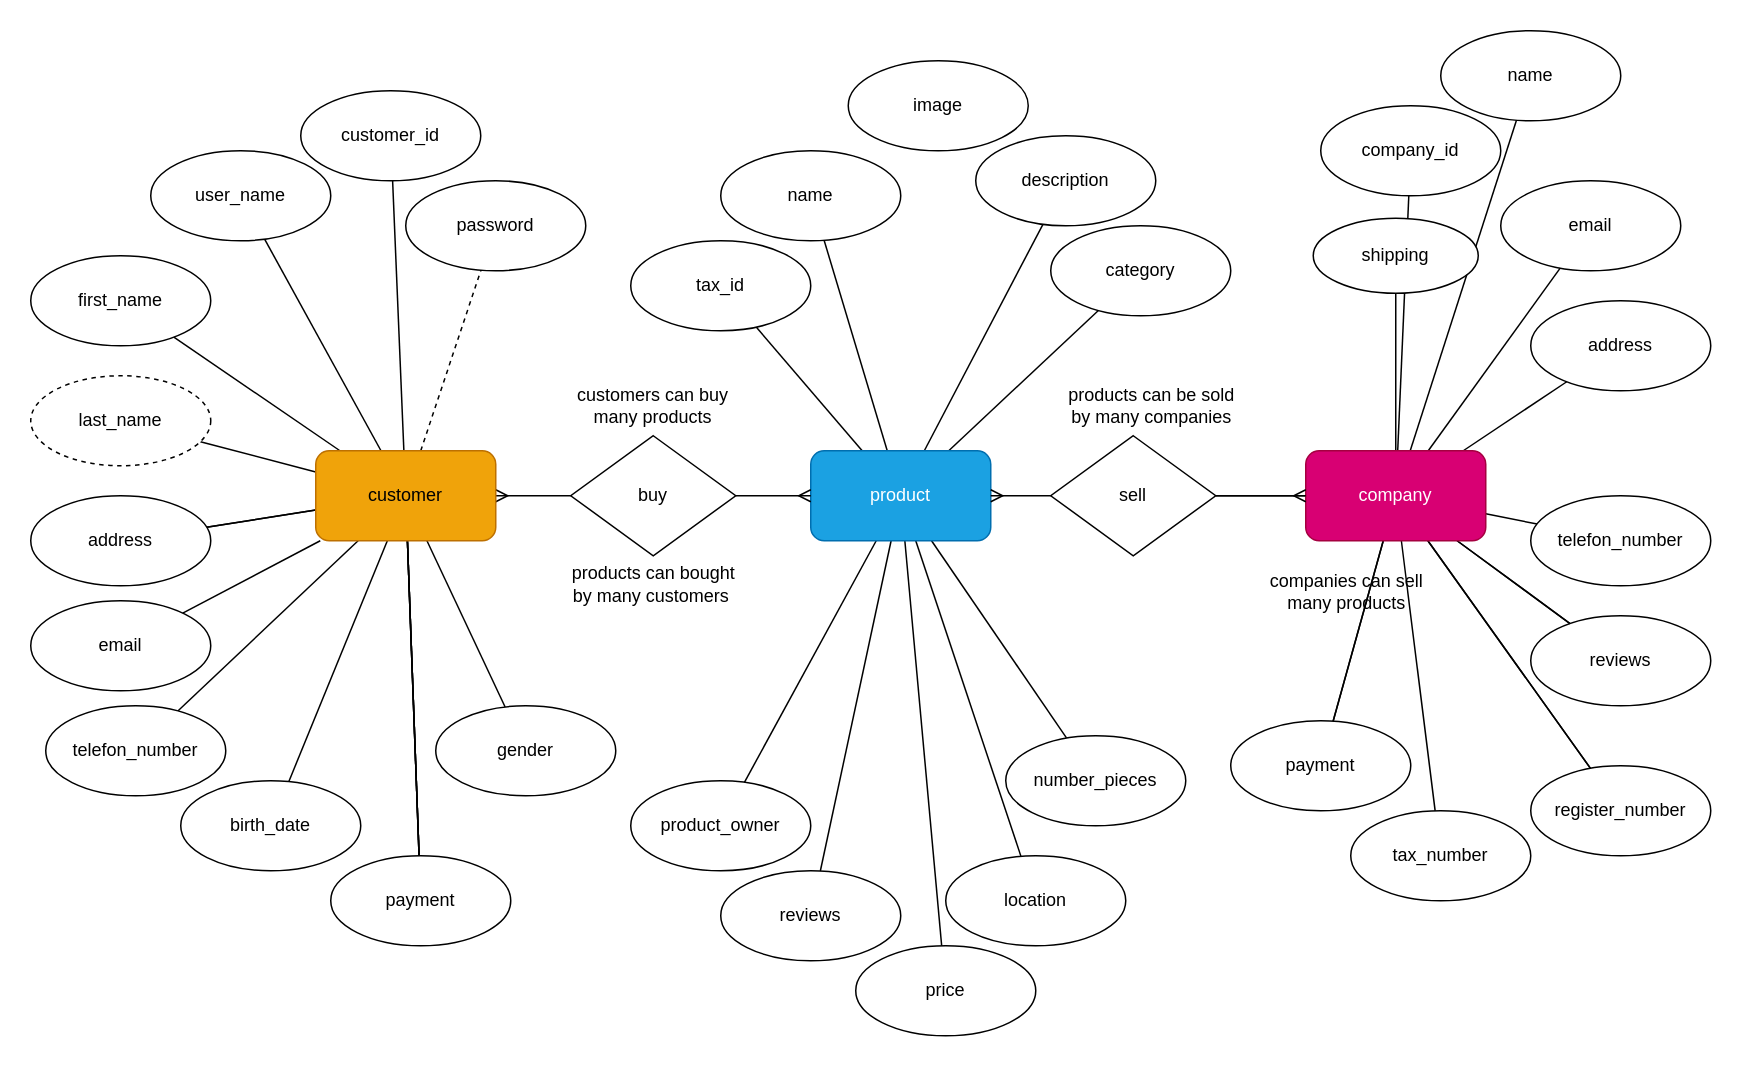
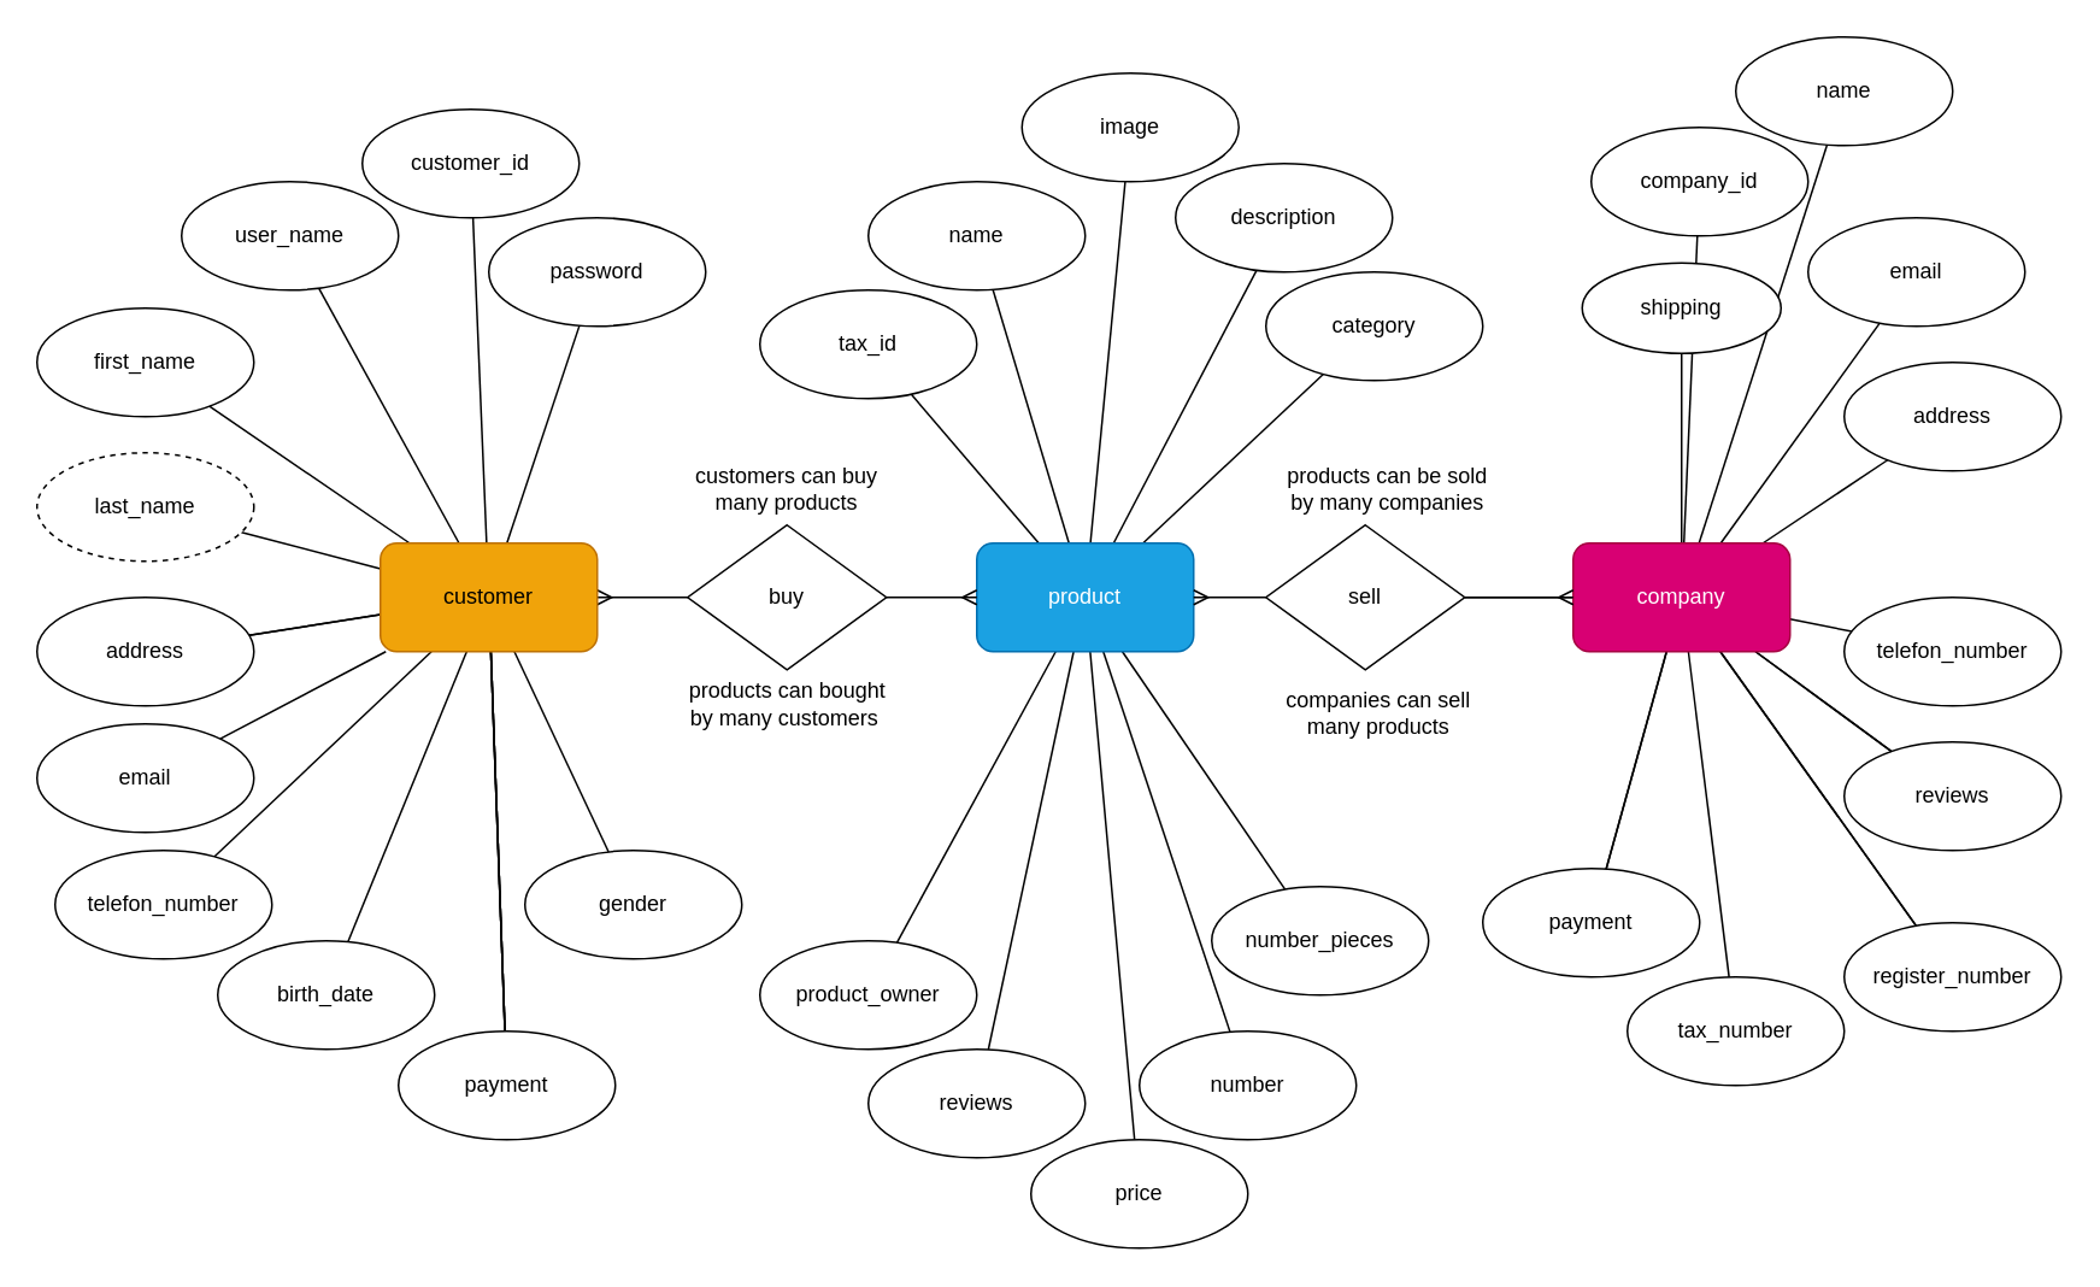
  <mxCell id="0" />
  <mxCell id="1" parent="0" />
  <mxCell id="2" value="" style="edgeStyle=none;html=1;endArrow=none;endFill=0;" edge="1" parent="1" source="18" target="19"><mxGeometry relative="1" as="geometry" /></mxCell>
  <mxCell id="3" value="" style="edgeStyle=none;html=1;endArrow=none;endFill=0;" edge="1" parent="1" source="18" target="20"><mxGeometry relative="1" as="geometry" /></mxCell>
  <mxCell id="4" value="" style="edgeStyle=none;html=1;endArrow=none;endFill=0;" edge="1" parent="1" source="18" target="21"><mxGeometry relative="1" as="geometry" /></mxCell>
  <mxCell id="5" value="" style="edgeStyle=none;html=1;endArrow=none;endFill=0;" edge="1" parent="1" source="18" target="22"><mxGeometry relative="1" as="geometry" /></mxCell>
  <mxCell id="6" value="" style="edgeStyle=none;html=1;endArrow=none;endFill=0;" edge="1" parent="1" source="18" target="23"><mxGeometry relative="1" as="geometry" /></mxCell>
  <mxCell id="7" value="" style="edgeStyle=none;html=1;endArrow=none;endFill=0;" edge="1" parent="1" source="18" target="23"><mxGeometry relative="1" as="geometry" /></mxCell>
  <mxCell id="8" value="" style="edgeStyle=none;html=1;endArrow=none;endFill=0;" edge="1" parent="1" source="18" target="24"><mxGeometry relative="1" as="geometry" /></mxCell>
  <mxCell id="9" value="" style="edgeStyle=none;html=1;endArrow=none;endFill=0;" edge="1" parent="1" source="18" target="25"><mxGeometry relative="1" as="geometry" /></mxCell>
  <mxCell id="10" value="" style="edgeStyle=none;html=1;endArrow=none;endFill=0;" edge="1" parent="1" source="18" target="26"><mxGeometry relative="1" as="geometry" /></mxCell>
  <mxCell id="11" style="edgeStyle=none;html=1;exitX=1;exitY=0.5;exitDx=0;exitDy=0;entryX=0;entryY=0.5;entryDx=0;entryDy=0;endArrow=none;endFill=0;startArrow=ERmany;startFill=0;" edge="1" parent="1" source="18" target="61"><mxGeometry relative="1" as="geometry" /></mxCell>
  <mxCell id="12" value="" style="edgeStyle=none;html=1;startArrow=none;startFill=0;endArrow=none;endFill=0;" edge="1" parent="1" source="18" target="26"><mxGeometry relative="1" as="geometry" /></mxCell>
  <mxCell id="13" value="" style="edgeStyle=none;html=1;startArrow=none;startFill=0;endArrow=none;endFill=0;" edge="1" parent="1" source="18" target="26"><mxGeometry relative="1" as="geometry" /></mxCell>
  <mxCell id="14" value="" style="edgeStyle=none;html=1;startArrow=none;startFill=0;endArrow=none;endFill=0;" edge="1" parent="1" source="18" target="26"><mxGeometry relative="1" as="geometry" /></mxCell>
  <mxCell id="15" value="" style="edgeStyle=none;html=1;startArrow=none;startFill=0;endArrow=none;endFill=0;" edge="1" parent="1" source="18" target="71"><mxGeometry relative="1" as="geometry" /></mxCell>
- <mxCell id="16" value="" style="edgeStyle=none;html=1;startArrow=none;startFill=0;endArrow=none;endFill=0;dashed=1;" edge="1" parent="1" source="18" target="77"><mxGeometry relative="1" as="geometry" /></mxCell>
+ <mxCell id="16" value="" style="edgeStyle=none;html=1;startArrow=none;startFill=0;endArrow=none;endFill=0;" edge="1" parent="1" source="18" target="77"><mxGeometry relative="1" as="geometry" /></mxCell>
  <mxCell id="17" value="" style="edgeStyle=none;html=1;startArrow=none;startFill=0;endArrow=none;endFill=0;" edge="1" parent="1" source="18" target="78"><mxGeometry relative="1" as="geometry" /></mxCell>
  <mxCell id="18" value="customer" style="rounded=1;whiteSpace=wrap;html=1;fillColor=#f0a30a;fontColor=#000000;strokeColor=#BD7000;" vertex="1" parent="1"><mxGeometry x="210" y="300" width="120" height="60" as="geometry" /></mxCell>
  <mxCell id="19" value="last_name" style="ellipse;whiteSpace=wrap;html=1;rounded=1;dashed=1;" vertex="1" parent="1"><mxGeometry x="20" y="250" width="120" height="60" as="geometry" /></mxCell>
  <mxCell id="20" value="first_name" style="ellipse;whiteSpace=wrap;html=1;rounded=1;" vertex="1" parent="1"><mxGeometry x="20" y="170" width="120" height="60" as="geometry" /></mxCell>
  <mxCell id="21" value="user_name" style="ellipse;whiteSpace=wrap;html=1;rounded=1;" vertex="1" parent="1"><mxGeometry x="100" y="100" width="120" height="60" as="geometry" /></mxCell>
  <mxCell id="22" value="email" style="ellipse;whiteSpace=wrap;html=1;rounded=1;" vertex="1" parent="1"><mxGeometry x="20" y="400" width="120" height="60" as="geometry" /></mxCell>
  <mxCell id="23" value="address" style="ellipse;whiteSpace=wrap;html=1;rounded=1;" vertex="1" parent="1"><mxGeometry x="20" y="330" width="120" height="60" as="geometry" /></mxCell>
  <mxCell id="24" value="telefon_number" style="ellipse;whiteSpace=wrap;html=1;rounded=1;" vertex="1" parent="1"><mxGeometry x="30" y="470" width="120" height="60" as="geometry" /></mxCell>
  <mxCell id="25" value="customer_id" style="ellipse;whiteSpace=wrap;html=1;rounded=1;" vertex="1" parent="1"><mxGeometry x="200" y="60" width="120" height="60" as="geometry" /></mxCell>
  <mxCell id="26" value="payment" style="ellipse;whiteSpace=wrap;html=1;rounded=1;" vertex="1" parent="1"><mxGeometry x="220" y="570" width="120" height="60" as="geometry" /></mxCell>
  <mxCell id="27" value="" style="edgeStyle=none;html=1;endArrow=none;endFill=0;" edge="1" parent="1" source="37" target="38"><mxGeometry relative="1" as="geometry" /></mxCell>
  <mxCell id="28" value="" style="edgeStyle=none;html=1;endArrow=none;endFill=0;" edge="1" parent="1" source="37" target="39"><mxGeometry relative="1" as="geometry" /></mxCell>
+ <mxCell id="29" value="" style="edgeStyle=none;html=1;endArrow=none;endFill=0;" edge="1" parent="1" source="37" target="40"><mxGeometry relative="1" as="geometry" /></mxCell>
  <mxCell id="30" value="" style="edgeStyle=none;html=1;endArrow=none;endFill=0;" edge="1" parent="1" source="37" target="41"><mxGeometry relative="1" as="geometry" /></mxCell>
  <mxCell id="31" value="" style="edgeStyle=none;html=1;endArrow=none;endFill=0;" edge="1" parent="1" source="37" target="42"><mxGeometry relative="1" as="geometry" /></mxCell>
  <mxCell id="32" value="" style="edgeStyle=none;html=1;endArrow=none;endFill=0;" edge="1" parent="1" source="37" target="43"><mxGeometry relative="1" as="geometry" /></mxCell>
  <mxCell id="33" value="" style="edgeStyle=none;html=1;endArrow=none;endFill=0;" edge="1" parent="1" source="37" target="59"><mxGeometry relative="1" as="geometry" /></mxCell>
  <mxCell id="34" value="" style="edgeStyle=none;html=1;startArrow=none;startFill=0;endArrow=none;endFill=0;" edge="1" parent="1" source="37" target="72"><mxGeometry relative="1" as="geometry" /></mxCell>
  <mxCell id="35" value="" style="edgeStyle=none;html=1;startArrow=none;startFill=0;endArrow=none;endFill=0;" edge="1" parent="1" source="37" target="76"><mxGeometry relative="1" as="geometry" /></mxCell>
  <mxCell id="36" value="" style="edgeStyle=none;html=1;startArrow=none;startFill=0;endArrow=none;endFill=0;" edge="1" parent="1" source="37" target="83"><mxGeometry relative="1" as="geometry" /></mxCell>
  <mxCell id="37" value="product" style="rounded=1;whiteSpace=wrap;html=1;fillColor=#1ba1e2;fontColor=#ffffff;strokeColor=#006EAF;" vertex="1" parent="1"><mxGeometry x="540" y="300" width="120" height="60" as="geometry" /></mxCell>
  <mxCell id="38" value="tax_id" style="ellipse;whiteSpace=wrap;html=1;rounded=1;" vertex="1" parent="1"><mxGeometry x="420" y="160" width="120" height="60" as="geometry" /></mxCell>
  <mxCell id="39" value="name" style="ellipse;whiteSpace=wrap;html=1;rounded=1;" vertex="1" parent="1"><mxGeometry x="480" y="100" width="120" height="60" as="geometry" /></mxCell>
  <mxCell id="40" value="image" style="ellipse;whiteSpace=wrap;html=1;rounded=1;" vertex="1" parent="1"><mxGeometry x="565" y="40" width="120" height="60" as="geometry" /></mxCell>
  <mxCell id="41" value="description" style="ellipse;whiteSpace=wrap;html=1;rounded=1;" vertex="1" parent="1"><mxGeometry x="650" y="90" width="120" height="60" as="geometry" /></mxCell>
  <mxCell id="42" value="number_pieces" style="ellipse;whiteSpace=wrap;html=1;rounded=1;" vertex="1" parent="1"><mxGeometry x="670" y="490" width="120" height="60" as="geometry" /></mxCell>
  <mxCell id="43" value="price" style="ellipse;whiteSpace=wrap;html=1;rounded=1;" vertex="1" parent="1"><mxGeometry x="570" y="630" width="120" height="60" as="geometry" /></mxCell>
  <mxCell id="44" value="" style="edgeStyle=none;html=1;startArrow=none;startFill=0;endArrow=none;endFill=0;" edge="1" parent="1" source="58" target="65"><mxGeometry relative="1" as="geometry" /></mxCell>
  <mxCell id="45" value="" style="edgeStyle=none;html=1;startArrow=none;startFill=0;endArrow=none;endFill=0;" edge="1" parent="1" source="58" target="66"><mxGeometry relative="1" as="geometry" /></mxCell>
  <mxCell id="46" value="" style="edgeStyle=none;html=1;startArrow=none;startFill=0;endArrow=none;endFill=0;" edge="1" parent="1" source="58" target="67"><mxGeometry relative="1" as="geometry" /></mxCell>
  <mxCell id="47" value="" style="edgeStyle=none;html=1;startArrow=none;startFill=0;endArrow=none;endFill=0;" edge="1" parent="1" source="58" target="68"><mxGeometry relative="1" as="geometry" /></mxCell>
  <mxCell id="48" value="" style="edgeStyle=none;html=1;startArrow=none;startFill=0;endArrow=none;endFill=0;" edge="1" parent="1" source="58" target="69"><mxGeometry relative="1" as="geometry" /></mxCell>
  <mxCell id="49" value="" style="edgeStyle=none;html=1;startArrow=none;startFill=0;endArrow=none;endFill=0;" edge="1" parent="1" source="58" target="70"><mxGeometry relative="1" as="geometry" /></mxCell>
  <mxCell id="50" value="" style="edgeStyle=none;html=1;startArrow=none;startFill=0;endArrow=none;endFill=0;" edge="1" parent="1" source="58" target="70"><mxGeometry relative="1" as="geometry" /></mxCell>
  <mxCell id="51" value="" style="edgeStyle=none;html=1;startArrow=none;startFill=0;endArrow=none;endFill=0;" edge="1" parent="1" source="58" target="73"><mxGeometry relative="1" as="geometry" /></mxCell>
  <mxCell id="52" value="" style="edgeStyle=none;html=1;startArrow=none;startFill=0;endArrow=none;endFill=0;" edge="1" parent="1" source="58" target="73"><mxGeometry relative="1" as="geometry" /></mxCell>
  <mxCell id="53" value="" style="edgeStyle=none;html=1;startArrow=none;startFill=0;endArrow=none;endFill=0;" edge="1" parent="1" source="58" target="74"><mxGeometry relative="1" as="geometry" /></mxCell>
  <mxCell id="54" value="" style="edgeStyle=none;html=1;startArrow=none;startFill=0;endArrow=none;endFill=0;" edge="1" parent="1" source="58" target="75"><mxGeometry relative="1" as="geometry" /></mxCell>
  <mxCell id="55" value="" style="edgeStyle=none;html=1;startArrow=none;startFill=0;endArrow=none;endFill=0;" edge="1" parent="1" source="58" target="75"><mxGeometry relative="1" as="geometry" /></mxCell>
  <mxCell id="56" value="" style="edgeStyle=none;html=1;startArrow=none;startFill=0;endArrow=none;endFill=0;" edge="1" parent="1" source="58" target="64"><mxGeometry relative="1" as="geometry" /></mxCell>
  <mxCell id="57" value="" style="edgeStyle=none;html=1;startArrow=none;startFill=0;endArrow=none;endFill=0;" edge="1" parent="1" source="58" target="84"><mxGeometry relative="1" as="geometry" /></mxCell>
  <mxCell id="58" value="company" style="rounded=1;whiteSpace=wrap;html=1;fillColor=#d80073;fontColor=#ffffff;strokeColor=#A50040;" vertex="1" parent="1"><mxGeometry x="870" y="300" width="120" height="60" as="geometry" /></mxCell>
  <mxCell id="59" value="product_owner" style="ellipse;whiteSpace=wrap;html=1;fillColor=none;rounded=1;" vertex="1" parent="1"><mxGeometry x="420" y="520" width="120" height="60" as="geometry" /></mxCell>
  <mxCell id="60" style="edgeStyle=none;html=1;exitX=1;exitY=0.5;exitDx=0;exitDy=0;entryX=0;entryY=0.5;entryDx=0;entryDy=0;startArrow=none;startFill=0;endArrow=ERmany;endFill=0;" edge="1" parent="1" source="61" target="37"><mxGeometry relative="1" as="geometry" /></mxCell>
  <mxCell id="61" value="buy" style="rhombus;whiteSpace=wrap;html=1;fillColor=none;" vertex="1" parent="1"><mxGeometry x="380" y="290" width="110" height="80" as="geometry" /></mxCell>
  <mxCell id="62" value="" style="edgeStyle=none;html=1;startArrow=none;startFill=0;endArrow=ERmany;endFill=0;entryX=1;entryY=0.5;entryDx=0;entryDy=0;" edge="1" parent="1" source="64" target="37"><mxGeometry relative="1" as="geometry"><mxPoint x="710" y="330" as="targetPoint" /></mxGeometry></mxCell>
  <mxCell id="63" style="edgeStyle=none;html=1;exitX=1;exitY=0.5;exitDx=0;exitDy=0;entryX=0;entryY=0.5;entryDx=0;entryDy=0;startArrow=none;startFill=0;endArrow=ERmany;endFill=0;" edge="1" parent="1" source="64" target="58"><mxGeometry relative="1" as="geometry" /></mxCell>
  <mxCell id="64" value="sell" style="rhombus;whiteSpace=wrap;html=1;fillColor=none;" vertex="1" parent="1"><mxGeometry x="700" y="290" width="110" height="80" as="geometry" /></mxCell>
  <mxCell id="65" value="company_id" style="ellipse;whiteSpace=wrap;html=1;fillColor=none;rounded=1;" vertex="1" parent="1"><mxGeometry x="880" y="70" width="120" height="60" as="geometry" /></mxCell>
  <mxCell id="66" value="name" style="ellipse;whiteSpace=wrap;html=1;fillColor=none;rounded=1;" vertex="1" parent="1"><mxGeometry x="960" y="20" width="120" height="60" as="geometry" /></mxCell>
  <mxCell id="67" value="email" style="ellipse;whiteSpace=wrap;html=1;fillColor=none;rounded=1;" vertex="1" parent="1"><mxGeometry x="1000" y="120" width="120" height="60" as="geometry" /></mxCell>
  <mxCell id="68" value="address" style="ellipse;whiteSpace=wrap;html=1;fillColor=none;rounded=1;" vertex="1" parent="1"><mxGeometry x="1020" y="200" width="120" height="60" as="geometry" /></mxCell>
  <mxCell id="69" value="telefon_number" style="ellipse;whiteSpace=wrap;html=1;fillColor=none;rounded=1;" vertex="1" parent="1"><mxGeometry x="1020" y="330" width="120" height="60" as="geometry" /></mxCell>
  <mxCell id="70" value="reviews" style="ellipse;whiteSpace=wrap;html=1;fillColor=none;rounded=1;" vertex="1" parent="1"><mxGeometry x="1020" y="410" width="120" height="60" as="geometry" /></mxCell>
  <mxCell id="71" value="birth_date" style="ellipse;whiteSpace=wrap;html=1;fillColor=none;rounded=1;" vertex="1" parent="1"><mxGeometry x="120" y="520" width="120" height="60" as="geometry" /></mxCell>
  <mxCell id="72" value="reviews" style="ellipse;whiteSpace=wrap;html=1;fillColor=none;rounded=1;" vertex="1" parent="1"><mxGeometry x="480" y="580" width="120" height="60" as="geometry" /></mxCell>
  <mxCell id="73" value="register_number" style="ellipse;whiteSpace=wrap;html=1;fillColor=none;rounded=1;" vertex="1" parent="1"><mxGeometry x="1020" y="510" width="120" height="60" as="geometry" /></mxCell>
  <mxCell id="74" value="tax_number" style="ellipse;whiteSpace=wrap;html=1;fillColor=none;rounded=1;" vertex="1" parent="1"><mxGeometry x="900" y="540" width="120" height="60" as="geometry" /></mxCell>
  <mxCell id="75" value="payment" style="ellipse;whiteSpace=wrap;html=1;fillColor=none;rounded=1;" vertex="1" parent="1"><mxGeometry x="820" y="480" width="120" height="60" as="geometry" /></mxCell>
  <mxCell id="76" value="category" style="ellipse;whiteSpace=wrap;html=1;fillColor=none;rounded=1;" vertex="1" parent="1"><mxGeometry x="700" y="150" width="120" height="60" as="geometry" /></mxCell>
  <mxCell id="77" value="password" style="ellipse;whiteSpace=wrap;html=1;fillColor=none;rounded=1;" vertex="1" parent="1"><mxGeometry x="270" y="120" width="120" height="60" as="geometry" /></mxCell>
  <mxCell id="78" value="gender" style="ellipse;whiteSpace=wrap;html=1;fillColor=none;rounded=1;" vertex="1" parent="1"><mxGeometry x="290" y="470" width="120" height="60" as="geometry" /></mxCell>
  <mxCell id="79" value="customers can buy many products" style="text;html=1;strokeColor=none;fillColor=none;align=center;verticalAlign=middle;whiteSpace=wrap;rounded=0;" vertex="1" parent="1"><mxGeometry x="380" y="250" width="110" height="40" as="geometry" /></mxCell>
  <mxCell id="80" value="products can bought by many customers&amp;nbsp;" style="text;html=1;strokeColor=none;fillColor=none;align=center;verticalAlign=middle;whiteSpace=wrap;rounded=0;" vertex="1" parent="1"><mxGeometry x="372.5" y="374" width="125" height="30" as="geometry" /></mxCell>
  <mxCell id="81" value="products can be sold by many companies" style="text;html=1;strokeColor=none;fillColor=none;align=center;verticalAlign=middle;whiteSpace=wrap;rounded=0;" vertex="1" parent="1"><mxGeometry x="705" y="250" width="125" height="40" as="geometry" /></mxCell>
- <mxCell id="82" value="companies can sell many products" style="text;html=1;strokeColor=none;fillColor=none;align=center;verticalAlign=middle;whiteSpace=wrap;rounded=0;" vertex="1" parent="1"><mxGeometry x="835" y="374" width="125" height="40" as="geometry" /></mxCell>
- <mxCell id="83" value="location" style="ellipse;whiteSpace=wrap;html=1;rounded=1;" vertex="1" parent="1"><mxGeometry x="630" y="570" width="120" height="60" as="geometry" /></mxCell>
+ <mxCell id="82" value="companies can sell many products" style="text;html=1;strokeColor=none;fillColor=none;align=center;verticalAlign=middle;whiteSpace=wrap;rounded=0;" vertex="1" parent="1"><mxGeometry x="700" y="374" width="125" height="40" as="geometry" /></mxCell>
+ <mxCell id="83" value="number" style="ellipse;whiteSpace=wrap;html=1;rounded=1;" vertex="1" parent="1"><mxGeometry x="630" y="570" width="120" height="60" as="geometry" /></mxCell>
  <mxCell id="84" value="shipping" style="ellipse;whiteSpace=wrap;html=1;rounded=1;" vertex="1" parent="1"><mxGeometry x="875" y="145" width="110" height="50" as="geometry" /></mxCell>
